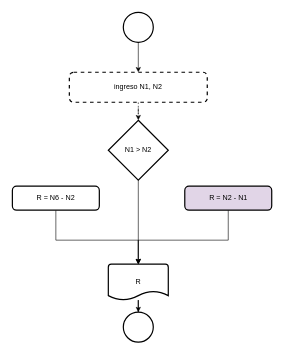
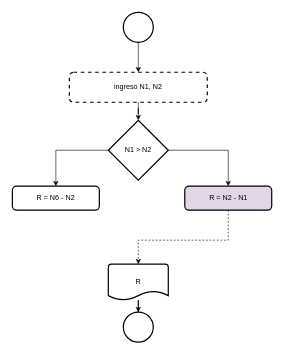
  <mxCell id="0" />
  <mxCell id="1" parent="0" />
  <mxCell id="2" style="edgeStyle=orthogonalEdgeStyle;rounded=0;orthogonalLoop=1;jettySize=auto;html=1;entryX=0.5;entryY=0;entryDx=0;entryDy=0;" parent="1" source="3" target="6" edge="1"><mxGeometry relative="1" as="geometry" /></mxCell>
  <mxCell id="3" value="" style="strokeWidth=2;html=1;shape=mxgraph.flowchart.start_2;whiteSpace=wrap;" parent="1" vertex="1"><mxGeometry x="205" y="20" width="50" height="50" as="geometry" /></mxCell>
  <mxCell id="4" value="" style="strokeWidth=2;html=1;shape=mxgraph.flowchart.start_2;whiteSpace=wrap;" parent="1" vertex="1"><mxGeometry x="205" y="520" width="50" height="50" as="geometry" /></mxCell>
- <mxCell id="5" style="edgeStyle=orthogonalEdgeStyle;rounded=0;orthogonalLoop=1;jettySize=auto;html=1;dashed=1;" parent="1" source="6" target="9" edge="1"><mxGeometry relative="1" as="geometry" /></mxCell>
+ <mxCell id="5" style="edgeStyle=orthogonalEdgeStyle;rounded=0;orthogonalLoop=1;jettySize=auto;html=1;" parent="1" source="6" target="9" edge="1"><mxGeometry relative="1" as="geometry" /></mxCell>
  <mxCell id="6" value="ingreso N1, N2" style="rounded=1;whiteSpace=wrap;html=1;absoluteArcSize=1;arcSize=14;strokeWidth=2;dashed=1;" parent="1" vertex="1"><mxGeometry x="115" y="120" width="230" height="50" as="geometry" /></mxCell>
- <mxCell id="7" style="edgeStyle=orthogonalEdgeStyle;rounded=0;orthogonalLoop=1;jettySize=auto;html=1;" parent="1" source="9" target="15" edge="1"><mxGeometry relative="1" as="geometry" /></mxCell>
+ <mxCell id="7" style="edgeStyle=orthogonalEdgeStyle;rounded=0;orthogonalLoop=1;jettySize=auto;html=1;entryX=0.5;entryY=0;entryDx=0;entryDy=0;" parent="1" source="9" target="11" edge="1"><mxGeometry relative="1" as="geometry" /></mxCell>
+ <mxCell id="8" style="edgeStyle=orthogonalEdgeStyle;rounded=0;orthogonalLoop=1;jettySize=auto;html=1;" parent="1" source="9" target="13" edge="1"><mxGeometry relative="1" as="geometry" /></mxCell>
  <mxCell id="9" value="N1 &amp;gt; N2" style="strokeWidth=2;html=1;shape=mxgraph.flowchart.decision;whiteSpace=wrap;" parent="1" vertex="1"><mxGeometry x="180" y="200" width="100" height="100" as="geometry" /></mxCell>
- <mxCell id="10" style="edgeStyle=orthogonalEdgeStyle;rounded=0;orthogonalLoop=1;jettySize=auto;html=1;entryX=0.5;entryY=0;entryDx=0;entryDy=0;entryPerimeter=0;" parent="1" source="11" target="15" edge="1"><mxGeometry relative="1" as="geometry"><mxPoint x="230" y="500" as="targetPoint" /><Array as="points"><mxPoint x="380" y="400" /><mxPoint x="230" y="400" /><mxPoint x="230" y="440" /></Array></mxGeometry></mxCell>
+ <mxCell id="10" style="edgeStyle=orthogonalEdgeStyle;rounded=0;orthogonalLoop=1;jettySize=auto;html=1;entryX=0.5;entryY=0;entryDx=0;entryDy=0;entryPerimeter=0;dashed=1;" parent="1" source="11" target="15" edge="1"><mxGeometry relative="1" as="geometry"><mxPoint x="230" y="500" as="targetPoint" /><Array as="points"><mxPoint x="380" y="400" /><mxPoint x="230" y="400" /><mxPoint x="230" y="440" /></Array></mxGeometry></mxCell>
  <mxCell id="11" value="R = N2 - N1" style="rounded=1;whiteSpace=wrap;html=1;absoluteArcSize=1;arcSize=14;strokeWidth=2;fillColor=#e1d5e7;" parent="1" vertex="1"><mxGeometry x="307.5" y="310" width="145" height="40" as="geometry" /></mxCell>
- <mxCell id="12" style="edgeStyle=orthogonalEdgeStyle;rounded=0;orthogonalLoop=1;jettySize=auto;html=1;entryX=0.5;entryY=0;entryDx=0;entryDy=0;entryPerimeter=0;" parent="1" source="13" target="15" edge="1"><mxGeometry relative="1" as="geometry"><Array as="points"><mxPoint x="93" y="400" /><mxPoint x="230" y="400" /><mxPoint x="230" y="440" /></Array></mxGeometry></mxCell>
  <mxCell id="13" value="R = N6 - N2" style="rounded=1;whiteSpace=wrap;html=1;absoluteArcSize=1;arcSize=14;strokeWidth=2;" parent="1" vertex="1"><mxGeometry x="20" y="310" width="145" height="40" as="geometry" /></mxCell>
  <mxCell id="14" style="edgeStyle=orthogonalEdgeStyle;rounded=0;orthogonalLoop=1;jettySize=auto;html=1;" parent="1" source="15" target="4" edge="1"><mxGeometry relative="1" as="geometry" /></mxCell>
  <mxCell id="15" value="R" style="strokeWidth=2;html=1;shape=mxgraph.flowchart.document2;whiteSpace=wrap;size=0.25;" parent="1" vertex="1"><mxGeometry x="180" y="440" width="100" height="60" as="geometry" /></mxCell>
